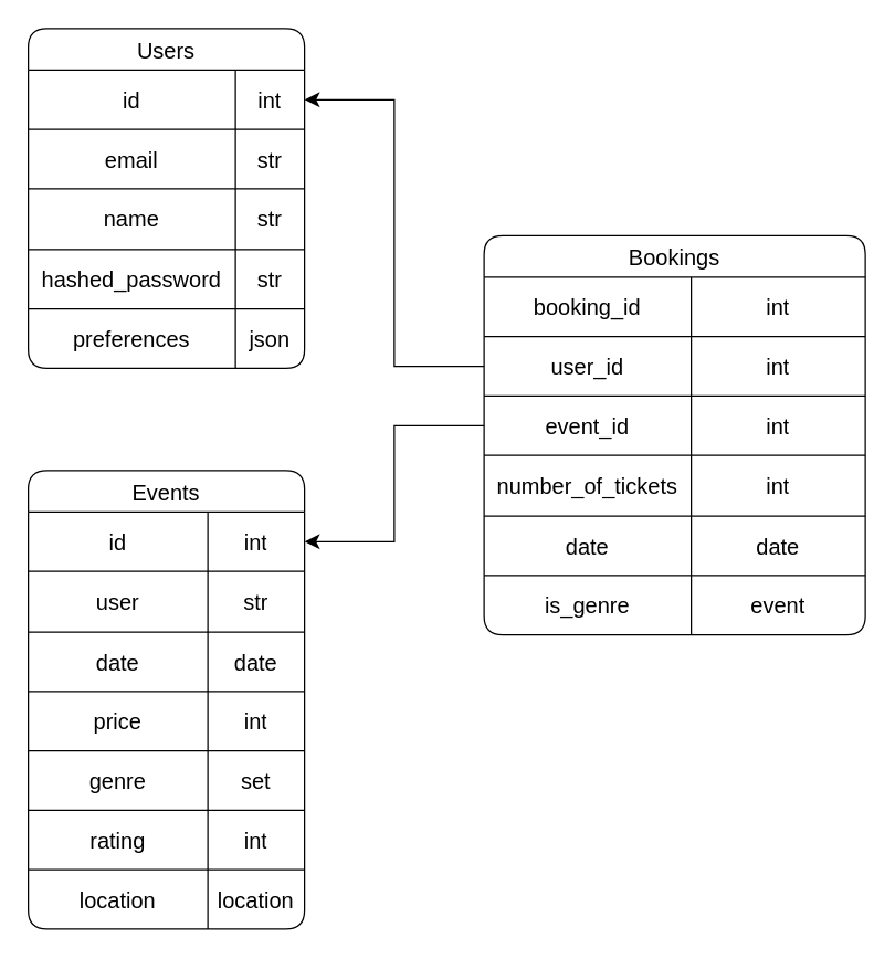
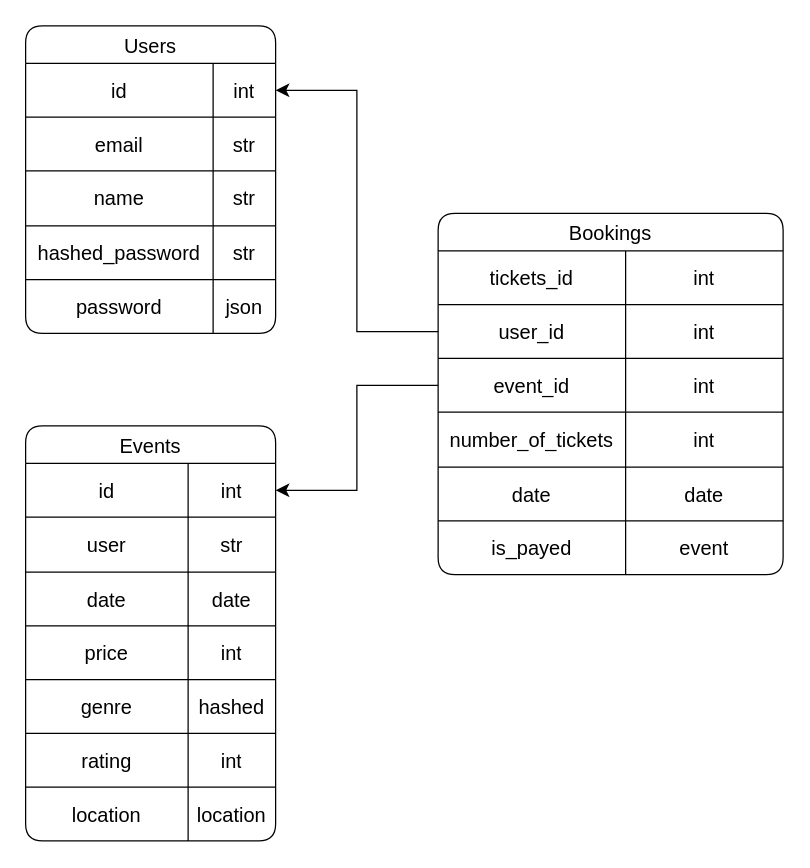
  <mxCell id="0" />
  <mxCell id="1" parent="0" />
  <mxCell id="2" value="Users" style="shape=table;startSize=30;container=1;collapsible=0;childLayout=tableLayout;strokeColor=default;fontSize=16;rounded=1;" vertex="1" parent="1"><mxGeometry x="20" y="20" width="200" height="246" as="geometry" /></mxCell>
  <mxCell id="3" value="" style="shape=tableRow;horizontal=0;startSize=0;swimlaneHead=0;swimlaneBody=0;strokeColor=inherit;top=0;left=0;bottom=0;right=0;collapsible=0;dropTarget=0;fillColor=none;points=[[0,0.5],[1,0.5]];portConstraint=eastwest;fontSize=16;" vertex="1" parent="2"><mxGeometry y="30" width="200" height="43" as="geometry" /></mxCell>
  <mxCell id="4" value="id" style="shape=partialRectangle;html=1;whiteSpace=wrap;connectable=0;strokeColor=inherit;overflow=hidden;fillColor=none;top=0;left=0;bottom=0;right=0;pointerEvents=1;fontSize=16;" vertex="1" parent="3"><mxGeometry width="150" height="43" as="geometry"><mxRectangle width="150" height="43" as="alternateBounds" /></mxGeometry></mxCell>
  <mxCell id="5" value="int" style="shape=partialRectangle;html=1;whiteSpace=wrap;connectable=0;strokeColor=inherit;overflow=hidden;fillColor=none;top=0;left=0;bottom=0;right=0;pointerEvents=1;fontSize=16;align=center;" vertex="1" parent="3"><mxGeometry x="150" width="50" height="43" as="geometry"><mxRectangle width="50" height="43" as="alternateBounds" /></mxGeometry></mxCell>
  <mxCell id="6" style="shape=tableRow;horizontal=0;startSize=0;swimlaneHead=0;swimlaneBody=0;strokeColor=inherit;top=0;left=0;bottom=0;right=0;collapsible=0;dropTarget=0;fillColor=none;points=[[0,0.5],[1,0.5]];portConstraint=eastwest;fontSize=16;" vertex="1" parent="2"><mxGeometry y="73" width="200" height="43" as="geometry" /></mxCell>
  <mxCell id="7" value="email" style="shape=partialRectangle;html=1;whiteSpace=wrap;connectable=0;strokeColor=inherit;overflow=hidden;fillColor=none;top=0;left=0;bottom=0;right=0;pointerEvents=1;fontSize=16;" vertex="1" parent="6"><mxGeometry width="150" height="43" as="geometry"><mxRectangle width="150" height="43" as="alternateBounds" /></mxGeometry></mxCell>
  <mxCell id="8" value="str" style="shape=partialRectangle;html=1;whiteSpace=wrap;connectable=0;strokeColor=inherit;overflow=hidden;fillColor=none;top=0;left=0;bottom=0;right=0;pointerEvents=1;fontSize=16;align=center;" vertex="1" parent="6"><mxGeometry x="150" width="50" height="43" as="geometry"><mxRectangle width="50" height="43" as="alternateBounds" /></mxGeometry></mxCell>
  <mxCell id="9" value="" style="shape=tableRow;horizontal=0;startSize=0;swimlaneHead=0;swimlaneBody=0;strokeColor=inherit;top=0;left=0;bottom=0;right=0;collapsible=0;dropTarget=0;fillColor=none;points=[[0,0.5],[1,0.5]];portConstraint=eastwest;fontSize=16;" vertex="1" parent="2"><mxGeometry y="116" width="200" height="44" as="geometry" /></mxCell>
  <mxCell id="10" value="name" style="shape=partialRectangle;html=1;whiteSpace=wrap;connectable=0;strokeColor=inherit;overflow=hidden;fillColor=none;top=0;left=0;bottom=0;right=0;pointerEvents=1;fontSize=16;" vertex="1" parent="9"><mxGeometry width="150" height="44" as="geometry"><mxRectangle width="150" height="44" as="alternateBounds" /></mxGeometry></mxCell>
  <mxCell id="11" value="str" style="shape=partialRectangle;html=1;whiteSpace=wrap;connectable=0;strokeColor=inherit;overflow=hidden;fillColor=none;top=0;left=0;bottom=0;right=0;pointerEvents=1;fontSize=16;align=center;" vertex="1" parent="9"><mxGeometry x="150" width="50" height="44" as="geometry"><mxRectangle width="50" height="44" as="alternateBounds" /></mxGeometry></mxCell>
  <mxCell id="12" value="" style="shape=tableRow;horizontal=0;startSize=0;swimlaneHead=0;swimlaneBody=0;strokeColor=inherit;top=0;left=0;bottom=0;right=0;collapsible=0;dropTarget=0;fillColor=none;points=[[0,0.5],[1,0.5]];portConstraint=eastwest;fontSize=16;" vertex="1" parent="2"><mxGeometry y="160" width="200" height="43" as="geometry" /></mxCell>
  <mxCell id="13" value="hashed_password" style="shape=partialRectangle;html=1;whiteSpace=wrap;connectable=0;strokeColor=inherit;overflow=hidden;fillColor=none;top=0;left=0;bottom=0;right=0;pointerEvents=1;fontSize=16;" vertex="1" parent="12"><mxGeometry width="150" height="43" as="geometry"><mxRectangle width="150" height="43" as="alternateBounds" /></mxGeometry></mxCell>
  <mxCell id="14" value="str" style="shape=partialRectangle;html=1;whiteSpace=wrap;connectable=0;strokeColor=inherit;overflow=hidden;fillColor=none;top=0;left=0;bottom=0;right=0;pointerEvents=1;fontSize=16;align=center;" vertex="1" parent="12"><mxGeometry x="150" width="50" height="43" as="geometry"><mxRectangle width="50" height="43" as="alternateBounds" /></mxGeometry></mxCell>
  <mxCell id="15" style="shape=tableRow;horizontal=0;startSize=0;swimlaneHead=0;swimlaneBody=0;strokeColor=inherit;top=0;left=0;bottom=0;right=0;collapsible=0;dropTarget=0;fillColor=none;points=[[0,0.5],[1,0.5]];portConstraint=eastwest;fontSize=16;" vertex="1" parent="2"><mxGeometry y="203" width="200" height="43" as="geometry" /></mxCell>
- <mxCell id="16" value="preferences" style="shape=partialRectangle;html=1;whiteSpace=wrap;connectable=0;strokeColor=inherit;overflow=hidden;fillColor=none;top=0;left=0;bottom=0;right=0;pointerEvents=1;fontSize=16;" vertex="1" parent="15"><mxGeometry width="150" height="43" as="geometry"><mxRectangle width="150" height="43" as="alternateBounds" /></mxGeometry></mxCell>
+ <mxCell id="16" value="password" style="shape=partialRectangle;html=1;whiteSpace=wrap;connectable=0;strokeColor=inherit;overflow=hidden;fillColor=none;top=0;left=0;bottom=0;right=0;pointerEvents=1;fontSize=16;" vertex="1" parent="15"><mxGeometry width="150" height="43" as="geometry"><mxRectangle width="150" height="43" as="alternateBounds" /></mxGeometry></mxCell>
  <mxCell id="17" value="json" style="shape=partialRectangle;html=1;whiteSpace=wrap;connectable=0;strokeColor=inherit;overflow=hidden;fillColor=none;top=0;left=0;bottom=0;right=0;pointerEvents=1;fontSize=16;align=center;" vertex="1" parent="15"><mxGeometry x="150" width="50" height="43" as="geometry"><mxRectangle width="50" height="43" as="alternateBounds" /></mxGeometry></mxCell>
  <mxCell id="18" value="Events" style="shape=table;startSize=30;container=1;collapsible=0;childLayout=tableLayout;strokeColor=default;fontSize=16;rounded=1;" vertex="1" parent="1"><mxGeometry x="20" y="340" width="200" height="332" as="geometry" /></mxCell>
  <mxCell id="19" value="" style="shape=tableRow;horizontal=0;startSize=0;swimlaneHead=0;swimlaneBody=0;strokeColor=inherit;top=0;left=0;bottom=0;right=0;collapsible=0;dropTarget=0;fillColor=none;points=[[0,0.5],[1,0.5]];portConstraint=eastwest;fontSize=16;" vertex="1" parent="18"><mxGeometry y="30" width="200" height="43" as="geometry" /></mxCell>
  <mxCell id="20" value="id" style="shape=partialRectangle;html=1;whiteSpace=wrap;connectable=0;strokeColor=inherit;overflow=hidden;fillColor=none;top=0;left=0;bottom=0;right=0;pointerEvents=1;fontSize=16;" vertex="1" parent="19"><mxGeometry width="130" height="43" as="geometry"><mxRectangle width="130" height="43" as="alternateBounds" /></mxGeometry></mxCell>
  <mxCell id="21" value="int" style="shape=partialRectangle;html=1;whiteSpace=wrap;connectable=0;strokeColor=inherit;overflow=hidden;fillColor=none;top=0;left=0;bottom=0;right=0;pointerEvents=1;fontSize=16;align=center;" vertex="1" parent="19"><mxGeometry x="130" width="70" height="43" as="geometry"><mxRectangle width="70" height="43" as="alternateBounds" /></mxGeometry></mxCell>
  <mxCell id="22" value="" style="shape=tableRow;horizontal=0;startSize=0;swimlaneHead=0;swimlaneBody=0;strokeColor=inherit;top=0;left=0;bottom=0;right=0;collapsible=0;dropTarget=0;fillColor=none;points=[[0,0.5],[1,0.5]];portConstraint=eastwest;fontSize=16;" vertex="1" parent="18"><mxGeometry y="73" width="200" height="44" as="geometry" /></mxCell>
  <mxCell id="23" value="user" style="shape=partialRectangle;html=1;whiteSpace=wrap;connectable=0;strokeColor=inherit;overflow=hidden;fillColor=none;top=0;left=0;bottom=0;right=0;pointerEvents=1;fontSize=16;" vertex="1" parent="22"><mxGeometry width="130" height="44" as="geometry"><mxRectangle width="130" height="44" as="alternateBounds" /></mxGeometry></mxCell>
  <mxCell id="24" value="str" style="shape=partialRectangle;html=1;whiteSpace=wrap;connectable=0;strokeColor=inherit;overflow=hidden;fillColor=none;top=0;left=0;bottom=0;right=0;pointerEvents=1;fontSize=16;align=center;" vertex="1" parent="22"><mxGeometry x="130" width="70" height="44" as="geometry"><mxRectangle width="70" height="44" as="alternateBounds" /></mxGeometry></mxCell>
  <mxCell id="25" style="shape=tableRow;horizontal=0;startSize=0;swimlaneHead=0;swimlaneBody=0;strokeColor=inherit;top=0;left=0;bottom=0;right=0;collapsible=0;dropTarget=0;fillColor=none;points=[[0,0.5],[1,0.5]];portConstraint=eastwest;fontSize=16;" vertex="1" parent="18"><mxGeometry y="117" width="200" height="43" as="geometry" /></mxCell>
  <mxCell id="26" value="date" style="shape=partialRectangle;html=1;whiteSpace=wrap;connectable=0;strokeColor=inherit;overflow=hidden;fillColor=none;top=0;left=0;bottom=0;right=0;pointerEvents=1;fontSize=16;" vertex="1" parent="25"><mxGeometry width="130" height="43" as="geometry"><mxRectangle width="130" height="43" as="alternateBounds" /></mxGeometry></mxCell>
  <mxCell id="27" value="date" style="shape=partialRectangle;html=1;whiteSpace=wrap;connectable=0;strokeColor=inherit;overflow=hidden;fillColor=none;top=0;left=0;bottom=0;right=0;pointerEvents=1;fontSize=16;align=center;" vertex="1" parent="25"><mxGeometry x="130" width="70" height="43" as="geometry"><mxRectangle width="70" height="43" as="alternateBounds" /></mxGeometry></mxCell>
  <mxCell id="28" value="" style="shape=tableRow;horizontal=0;startSize=0;swimlaneHead=0;swimlaneBody=0;strokeColor=inherit;top=0;left=0;bottom=0;right=0;collapsible=0;dropTarget=0;fillColor=none;points=[[0,0.5],[1,0.5]];portConstraint=eastwest;fontSize=16;" vertex="1" parent="18"><mxGeometry y="160" width="200" height="43" as="geometry" /></mxCell>
  <mxCell id="29" value="price" style="shape=partialRectangle;html=1;whiteSpace=wrap;connectable=0;strokeColor=inherit;overflow=hidden;fillColor=none;top=0;left=0;bottom=0;right=0;pointerEvents=1;fontSize=16;" vertex="1" parent="28"><mxGeometry width="130" height="43" as="geometry"><mxRectangle width="130" height="43" as="alternateBounds" /></mxGeometry></mxCell>
  <mxCell id="30" value="int" style="shape=partialRectangle;html=1;whiteSpace=wrap;connectable=0;strokeColor=inherit;overflow=hidden;fillColor=none;top=0;left=0;bottom=0;right=0;pointerEvents=1;fontSize=16;align=center;" vertex="1" parent="28"><mxGeometry x="130" width="70" height="43" as="geometry"><mxRectangle width="70" height="43" as="alternateBounds" /></mxGeometry></mxCell>
  <mxCell id="31" style="shape=tableRow;horizontal=0;startSize=0;swimlaneHead=0;swimlaneBody=0;strokeColor=inherit;top=0;left=0;bottom=0;right=0;collapsible=0;dropTarget=0;fillColor=none;points=[[0,0.5],[1,0.5]];portConstraint=eastwest;fontSize=16;" vertex="1" parent="18"><mxGeometry y="203" width="200" height="43" as="geometry" /></mxCell>
  <mxCell id="32" value="genre" style="shape=partialRectangle;html=1;whiteSpace=wrap;connectable=0;strokeColor=inherit;overflow=hidden;fillColor=none;top=0;left=0;bottom=0;right=0;pointerEvents=1;fontSize=16;" vertex="1" parent="31"><mxGeometry width="130" height="43" as="geometry"><mxRectangle width="130" height="43" as="alternateBounds" /></mxGeometry></mxCell>
- <mxCell id="33" value="set" style="shape=partialRectangle;html=1;whiteSpace=wrap;connectable=0;strokeColor=inherit;overflow=hidden;fillColor=none;top=0;left=0;bottom=0;right=0;pointerEvents=1;fontSize=16;align=center;" vertex="1" parent="31"><mxGeometry x="130" width="70" height="43" as="geometry"><mxRectangle width="70" height="43" as="alternateBounds" /></mxGeometry></mxCell>
+ <mxCell id="33" value="hashed" style="shape=partialRectangle;html=1;whiteSpace=wrap;connectable=0;strokeColor=inherit;overflow=hidden;fillColor=none;top=0;left=0;bottom=0;right=0;pointerEvents=1;fontSize=16;align=center;" vertex="1" parent="31"><mxGeometry x="130" width="70" height="43" as="geometry"><mxRectangle width="70" height="43" as="alternateBounds" /></mxGeometry></mxCell>
  <mxCell id="34" style="shape=tableRow;horizontal=0;startSize=0;swimlaneHead=0;swimlaneBody=0;strokeColor=inherit;top=0;left=0;bottom=0;right=0;collapsible=0;dropTarget=0;fillColor=none;points=[[0,0.5],[1,0.5]];portConstraint=eastwest;fontSize=16;" vertex="1" parent="18"><mxGeometry y="246" width="200" height="43" as="geometry" /></mxCell>
  <mxCell id="35" value="rating" style="shape=partialRectangle;html=1;whiteSpace=wrap;connectable=0;strokeColor=inherit;overflow=hidden;fillColor=none;top=0;left=0;bottom=0;right=0;pointerEvents=1;fontSize=16;" vertex="1" parent="34"><mxGeometry width="130" height="43" as="geometry"><mxRectangle width="130" height="43" as="alternateBounds" /></mxGeometry></mxCell>
  <mxCell id="36" value="int" style="shape=partialRectangle;html=1;whiteSpace=wrap;connectable=0;strokeColor=inherit;overflow=hidden;fillColor=none;top=0;left=0;bottom=0;right=0;pointerEvents=1;fontSize=16;align=center;" vertex="1" parent="34"><mxGeometry x="130" width="70" height="43" as="geometry"><mxRectangle width="70" height="43" as="alternateBounds" /></mxGeometry></mxCell>
  <mxCell id="37" style="shape=tableRow;horizontal=0;startSize=0;swimlaneHead=0;swimlaneBody=0;strokeColor=inherit;top=0;left=0;bottom=0;right=0;collapsible=0;dropTarget=0;fillColor=none;points=[[0,0.5],[1,0.5]];portConstraint=eastwest;fontSize=16;" vertex="1" parent="18"><mxGeometry y="289" width="200" height="43" as="geometry" /></mxCell>
  <mxCell id="38" value="location" style="shape=partialRectangle;html=1;whiteSpace=wrap;connectable=0;strokeColor=inherit;overflow=hidden;fillColor=none;top=0;left=0;bottom=0;right=0;pointerEvents=1;fontSize=16;" vertex="1" parent="37"><mxGeometry width="130" height="43" as="geometry"><mxRectangle width="130" height="43" as="alternateBounds" /></mxGeometry></mxCell>
  <mxCell id="39" value="location" style="shape=partialRectangle;html=1;whiteSpace=wrap;connectable=0;strokeColor=inherit;overflow=hidden;fillColor=none;top=0;left=0;bottom=0;right=0;pointerEvents=1;fontSize=16;align=center;" vertex="1" parent="37"><mxGeometry x="130" width="70" height="43" as="geometry"><mxRectangle width="70" height="43" as="alternateBounds" /></mxGeometry></mxCell>
  <mxCell id="40" value="Bookings" style="shape=table;startSize=30;container=1;collapsible=0;childLayout=tableLayout;strokeColor=default;fontSize=16;rounded=1;" vertex="1" parent="1"><mxGeometry x="350" y="170" width="276" height="289" as="geometry" /></mxCell>
  <mxCell id="41" style="shape=tableRow;horizontal=0;startSize=0;swimlaneHead=0;swimlaneBody=0;strokeColor=inherit;top=0;left=0;bottom=0;right=0;collapsible=0;dropTarget=0;fillColor=none;points=[[0,0.5],[1,0.5]];portConstraint=eastwest;fontSize=16;" vertex="1" parent="40"><mxGeometry y="30" width="276" height="43" as="geometry" /></mxCell>
- <mxCell id="42" value="booking_id" style="shape=partialRectangle;html=1;whiteSpace=wrap;connectable=0;strokeColor=inherit;overflow=hidden;fillColor=none;top=0;left=0;bottom=0;right=0;pointerEvents=1;fontSize=16;" vertex="1" parent="41"><mxGeometry width="150" height="43" as="geometry"><mxRectangle width="150" height="43" as="alternateBounds" /></mxGeometry></mxCell>
+ <mxCell id="42" value="tickets_id" style="shape=partialRectangle;html=1;whiteSpace=wrap;connectable=0;strokeColor=inherit;overflow=hidden;fillColor=none;top=0;left=0;bottom=0;right=0;pointerEvents=1;fontSize=16;" vertex="1" parent="41"><mxGeometry width="150" height="43" as="geometry"><mxRectangle width="150" height="43" as="alternateBounds" /></mxGeometry></mxCell>
  <mxCell id="43" value="int" style="shape=partialRectangle;html=1;whiteSpace=wrap;connectable=0;strokeColor=inherit;overflow=hidden;fillColor=none;top=0;left=0;bottom=0;right=0;pointerEvents=1;fontSize=16;align=center;" vertex="1" parent="41"><mxGeometry x="150" width="126" height="43" as="geometry"><mxRectangle width="126" height="43" as="alternateBounds" /></mxGeometry></mxCell>
  <mxCell id="44" value="" style="shape=tableRow;horizontal=0;startSize=0;swimlaneHead=0;swimlaneBody=0;strokeColor=inherit;top=0;left=0;bottom=0;right=0;collapsible=0;dropTarget=0;fillColor=none;points=[[0,0.5],[1,0.5]];portConstraint=eastwest;fontSize=16;" vertex="1" parent="40"><mxGeometry y="73" width="276" height="43" as="geometry" /></mxCell>
  <mxCell id="45" value="user_id" style="shape=partialRectangle;html=1;whiteSpace=wrap;connectable=0;strokeColor=inherit;overflow=hidden;fillColor=none;top=0;left=0;bottom=0;right=0;pointerEvents=1;fontSize=16;" vertex="1" parent="44"><mxGeometry width="150" height="43" as="geometry"><mxRectangle width="150" height="43" as="alternateBounds" /></mxGeometry></mxCell>
  <mxCell id="46" value="int" style="shape=partialRectangle;html=1;whiteSpace=wrap;connectable=0;strokeColor=inherit;overflow=hidden;fillColor=none;top=0;left=0;bottom=0;right=0;pointerEvents=1;fontSize=16;align=center;" vertex="1" parent="44"><mxGeometry x="150" width="126" height="43" as="geometry"><mxRectangle width="126" height="43" as="alternateBounds" /></mxGeometry></mxCell>
  <mxCell id="47" style="shape=tableRow;horizontal=0;startSize=0;swimlaneHead=0;swimlaneBody=0;strokeColor=inherit;top=0;left=0;bottom=0;right=0;collapsible=0;dropTarget=0;fillColor=none;points=[[0,0.5],[1,0.5]];portConstraint=eastwest;fontSize=16;" vertex="1" parent="40"><mxGeometry y="116" width="276" height="43" as="geometry" /></mxCell>
  <mxCell id="48" value="event_id" style="shape=partialRectangle;html=1;whiteSpace=wrap;connectable=0;strokeColor=inherit;overflow=hidden;fillColor=none;top=0;left=0;bottom=0;right=0;pointerEvents=1;fontSize=16;" vertex="1" parent="47"><mxGeometry width="150" height="43" as="geometry"><mxRectangle width="150" height="43" as="alternateBounds" /></mxGeometry></mxCell>
  <mxCell id="49" value="int" style="shape=partialRectangle;html=1;whiteSpace=wrap;connectable=0;strokeColor=inherit;overflow=hidden;fillColor=none;top=0;left=0;bottom=0;right=0;pointerEvents=1;fontSize=16;align=center;" vertex="1" parent="47"><mxGeometry x="150" width="126" height="43" as="geometry"><mxRectangle width="126" height="43" as="alternateBounds" /></mxGeometry></mxCell>
  <mxCell id="50" value="" style="shape=tableRow;horizontal=0;startSize=0;swimlaneHead=0;swimlaneBody=0;strokeColor=inherit;top=0;left=0;bottom=0;right=0;collapsible=0;dropTarget=0;fillColor=none;points=[[0,0.5],[1,0.5]];portConstraint=eastwest;fontSize=16;" vertex="1" parent="40"><mxGeometry y="159" width="276" height="44" as="geometry" /></mxCell>
  <mxCell id="51" value="number_of_tickets" style="shape=partialRectangle;html=1;whiteSpace=wrap;connectable=0;strokeColor=inherit;overflow=hidden;fillColor=none;top=0;left=0;bottom=0;right=0;pointerEvents=1;fontSize=16;" vertex="1" parent="50"><mxGeometry width="150" height="44" as="geometry"><mxRectangle width="150" height="44" as="alternateBounds" /></mxGeometry></mxCell>
  <mxCell id="52" value="int" style="shape=partialRectangle;html=1;whiteSpace=wrap;connectable=0;strokeColor=inherit;overflow=hidden;fillColor=none;top=0;left=0;bottom=0;right=0;pointerEvents=1;fontSize=16;align=center;" vertex="1" parent="50"><mxGeometry x="150" width="126" height="44" as="geometry"><mxRectangle width="126" height="44" as="alternateBounds" /></mxGeometry></mxCell>
  <mxCell id="53" value="" style="shape=tableRow;horizontal=0;startSize=0;swimlaneHead=0;swimlaneBody=0;strokeColor=inherit;top=0;left=0;bottom=0;right=0;collapsible=0;dropTarget=0;fillColor=none;points=[[0,0.5],[1,0.5]];portConstraint=eastwest;fontSize=16;" vertex="1" parent="40"><mxGeometry y="203" width="276" height="43" as="geometry" /></mxCell>
  <mxCell id="54" value="date" style="shape=partialRectangle;html=1;whiteSpace=wrap;connectable=0;strokeColor=inherit;overflow=hidden;fillColor=none;top=0;left=0;bottom=0;right=0;pointerEvents=1;fontSize=16;" vertex="1" parent="53"><mxGeometry width="150" height="43" as="geometry"><mxRectangle width="150" height="43" as="alternateBounds" /></mxGeometry></mxCell>
  <mxCell id="55" value="date" style="shape=partialRectangle;html=1;whiteSpace=wrap;connectable=0;strokeColor=inherit;overflow=hidden;fillColor=none;top=0;left=0;bottom=0;right=0;pointerEvents=1;fontSize=16;align=center;" vertex="1" parent="53"><mxGeometry x="150" width="126" height="43" as="geometry"><mxRectangle width="126" height="43" as="alternateBounds" /></mxGeometry></mxCell>
  <mxCell id="56" style="shape=tableRow;horizontal=0;startSize=0;swimlaneHead=0;swimlaneBody=0;strokeColor=inherit;top=0;left=0;bottom=0;right=0;collapsible=0;dropTarget=0;fillColor=none;points=[[0,0.5],[1,0.5]];portConstraint=eastwest;fontSize=16;" vertex="1" parent="40"><mxGeometry y="246" width="276" height="43" as="geometry" /></mxCell>
- <mxCell id="57" value="is_genre" style="shape=partialRectangle;html=1;whiteSpace=wrap;connectable=0;strokeColor=inherit;overflow=hidden;fillColor=none;top=0;left=0;bottom=0;right=0;pointerEvents=1;fontSize=16;" vertex="1" parent="56"><mxGeometry width="150" height="43" as="geometry"><mxRectangle width="150" height="43" as="alternateBounds" /></mxGeometry></mxCell>
+ <mxCell id="57" value="is_payed" style="shape=partialRectangle;html=1;whiteSpace=wrap;connectable=0;strokeColor=inherit;overflow=hidden;fillColor=none;top=0;left=0;bottom=0;right=0;pointerEvents=1;fontSize=16;" vertex="1" parent="56"><mxGeometry width="150" height="43" as="geometry"><mxRectangle width="150" height="43" as="alternateBounds" /></mxGeometry></mxCell>
  <mxCell id="58" value="event" style="shape=partialRectangle;html=1;whiteSpace=wrap;connectable=0;strokeColor=inherit;overflow=hidden;fillColor=none;top=0;left=0;bottom=0;right=0;pointerEvents=1;fontSize=16;align=center;" vertex="1" parent="56"><mxGeometry x="150" width="126" height="43" as="geometry"><mxRectangle width="126" height="43" as="alternateBounds" /></mxGeometry></mxCell>
  <mxCell id="59" value="" style="edgeStyle=elbowEdgeStyle;elbow=horizontal;endArrow=classic;html=1;curved=0;rounded=0;endSize=8;startSize=8;exitX=0;exitY=0.5;exitDx=0;exitDy=0;entryX=1;entryY=0.5;entryDx=0;entryDy=0;" edge="1" parent="1" source="44" target="3"><mxGeometry width="50" height="50" relative="1" as="geometry"><mxPoint x="280" y="460" as="sourcePoint" /><mxPoint x="330" y="410" as="targetPoint" /></mxGeometry></mxCell>
  <mxCell id="60" value="" style="edgeStyle=elbowEdgeStyle;elbow=horizontal;endArrow=classic;html=1;curved=0;rounded=0;endSize=8;startSize=8;exitX=0;exitY=0.5;exitDx=0;exitDy=0;entryX=1;entryY=0.5;entryDx=0;entryDy=0;" edge="1" parent="1" source="47" target="19"><mxGeometry width="50" height="50" relative="1" as="geometry"><mxPoint x="300" y="460" as="sourcePoint" /><mxPoint x="350" y="410" as="targetPoint" /></mxGeometry></mxCell>
